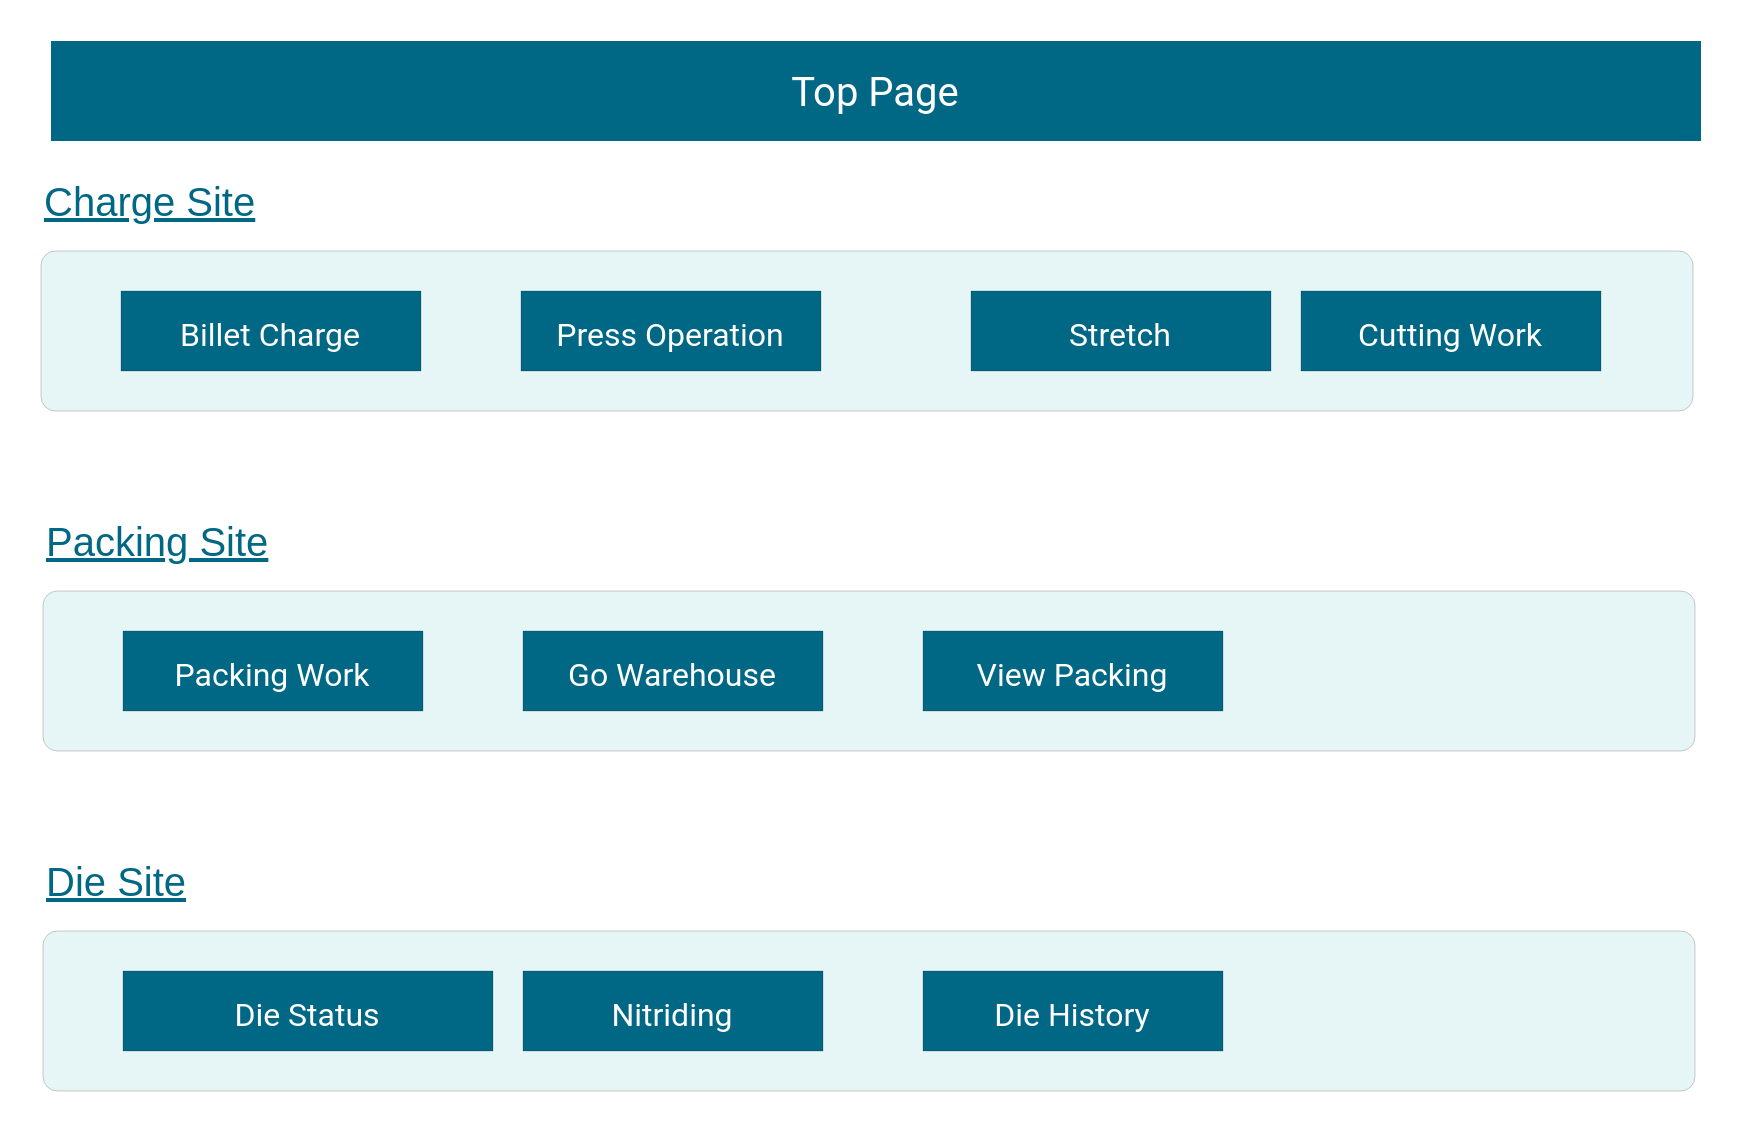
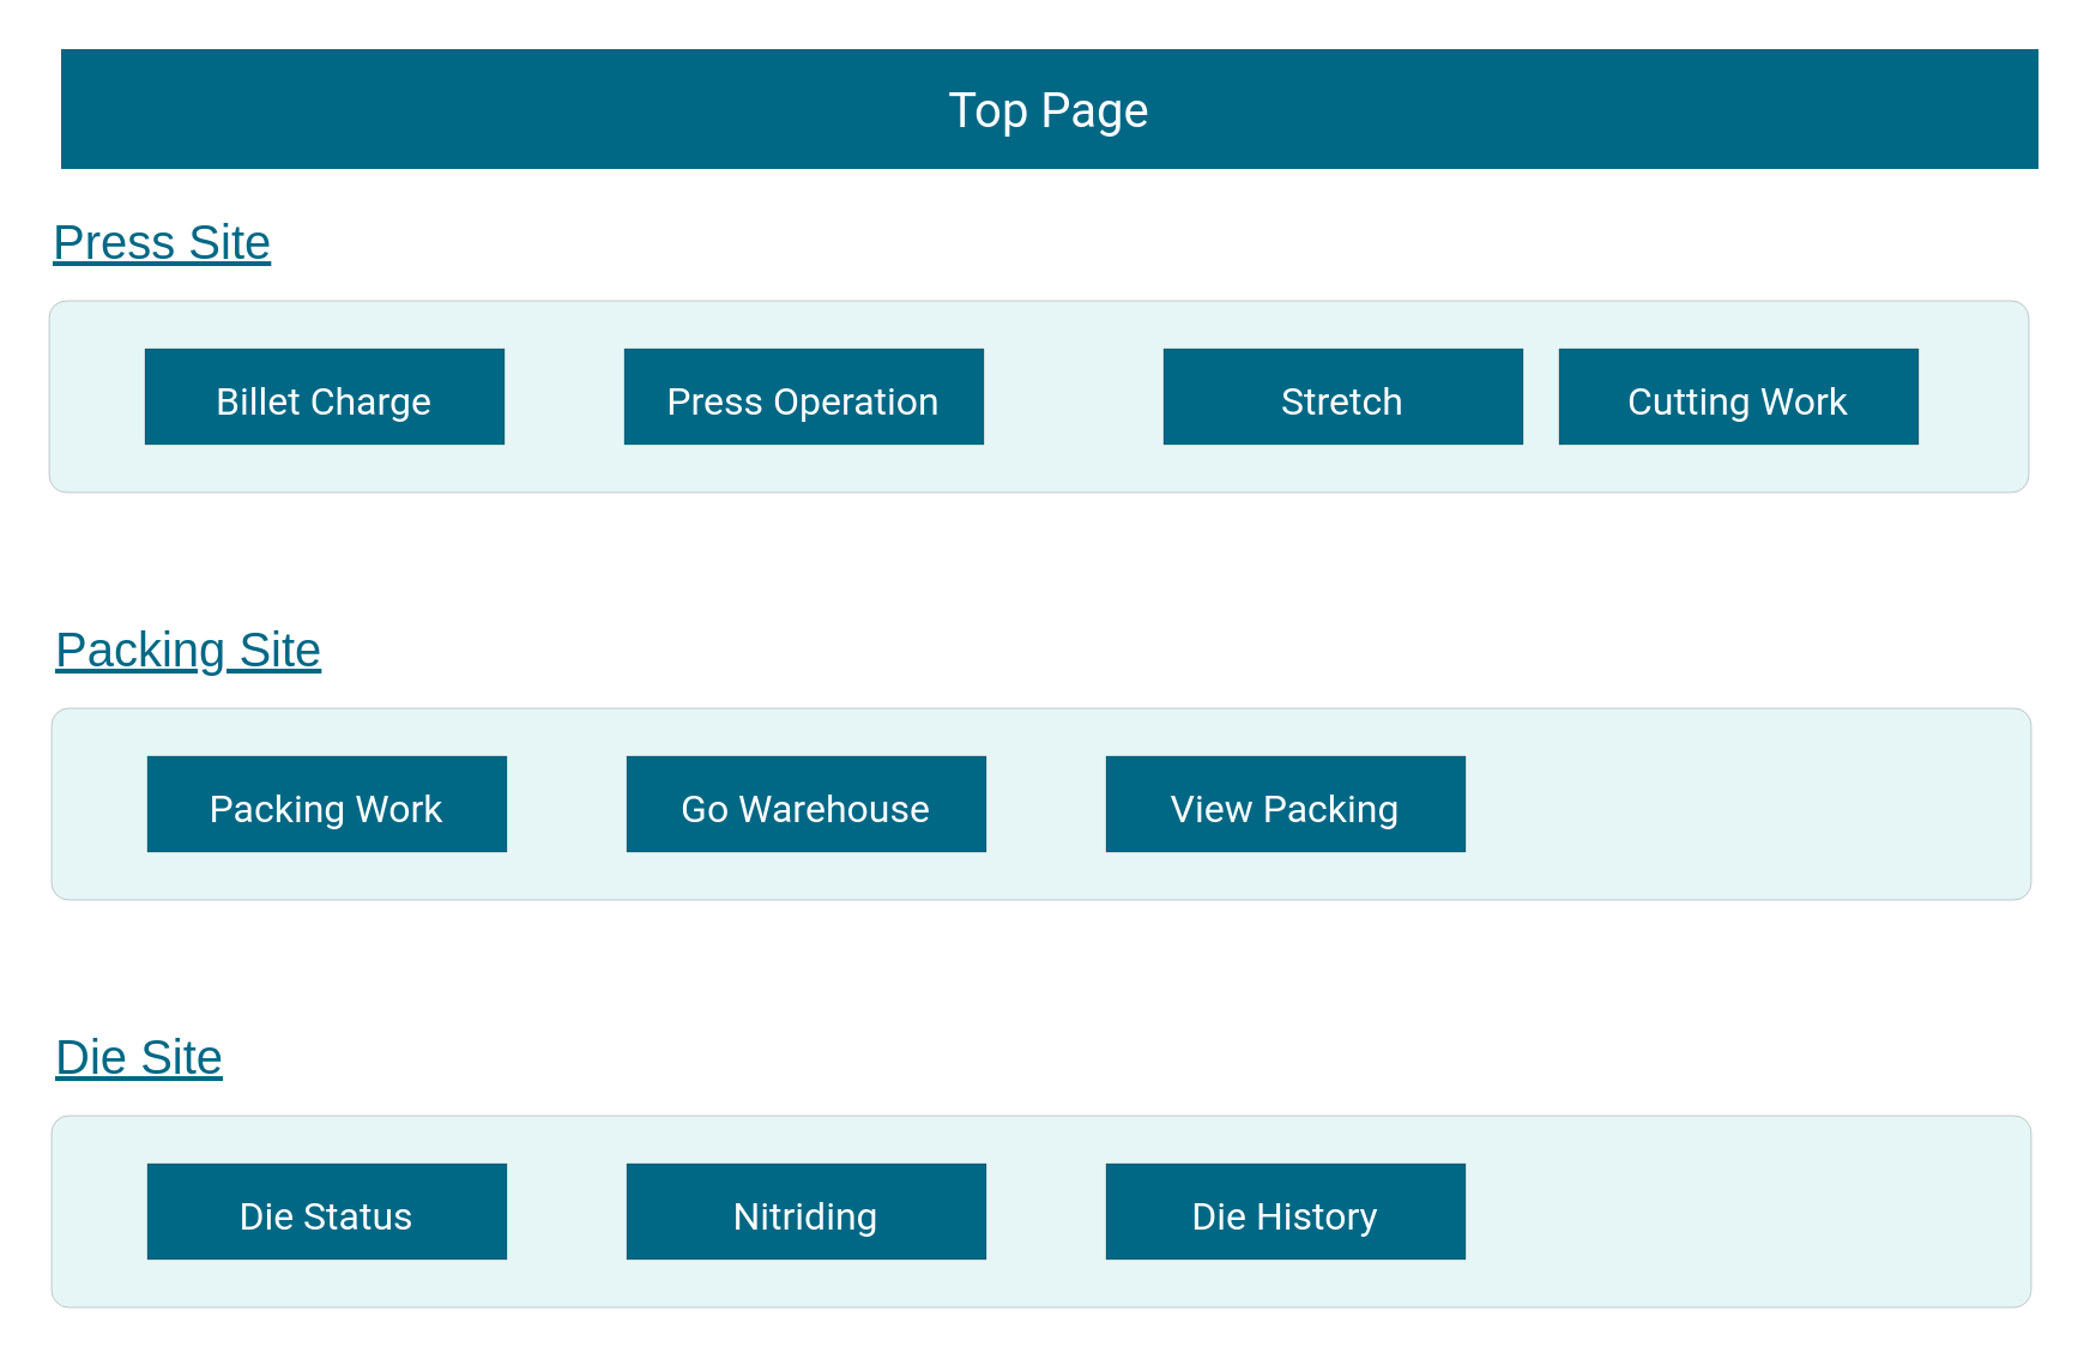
  <mxCell id="0" />
  <mxCell id="1" parent="0" />
  <mxCell id="2" value="&lt;font color=&quot;#ffffff&quot; style=&quot;font-size: 20px;&quot; data-font-src=&quot;https://fonts.googleapis.com/css?family=Roboto&quot; face=&quot;Roboto&quot;&gt;Top Page&lt;/font&gt;" style="rounded=0;whiteSpace=wrap;html=1;fillColor=#006885;strokeColor=none;strokeWidth=0;" vertex="1" parent="1"><mxGeometry x="25" y="20" width="825" height="50" as="geometry" /></mxCell>
- <mxCell id="3" value="&lt;font color=&quot;#006885&quot;&gt;&lt;u&gt;Charge Site&lt;/u&gt;&lt;/font&gt;" style="text;html=1;strokeColor=none;fillColor=none;align=left;verticalAlign=middle;whiteSpace=wrap;rounded=0;fontSize=20;fontColor=#FFFFFF;" vertex="1" parent="1"><mxGeometry y="85" width="160" height="30" as="geometry" x="20" /></mxCell>
+ <mxCell id="3" value="&lt;font color=&quot;#006885&quot;&gt;&lt;u&gt;Press Site&lt;/u&gt;&lt;/font&gt;" style="text;html=1;strokeColor=none;fillColor=none;align=left;verticalAlign=middle;whiteSpace=wrap;rounded=0;fontSize=20;fontColor=#FFFFFF;" vertex="1" parent="1"><mxGeometry y="85" width="160" height="30" as="geometry" x="20" /></mxCell>
  <mxCell id="4" value="" style="rounded=1;whiteSpace=wrap;html=1;fontSize=20;fontColor=#006885;fillColor=#E6F5F5;strokeWidth=0;arcSize=9;" vertex="1" parent="1"><mxGeometry y="125" width="826" height="80" as="geometry" x="20" /></mxCell>
  <mxCell id="5" value="&lt;font style=&quot;font-size: 16px;&quot; data-font-src=&quot;https://fonts.googleapis.com/css?family=Roboto&quot; face=&quot;Roboto&quot; color=&quot;#ffffff&quot;&gt;Billet Charge&lt;/font&gt;" style="rounded=0;whiteSpace=wrap;html=1;strokeWidth=0;fontSize=20;fontColor=#006885;fillColor=#006885;" vertex="1" parent="1"><mxGeometry x="60" y="145" width="150" height="40" as="geometry" /></mxCell>
  <mxCell id="6" value="&lt;font style=&quot;font-size: 16px;&quot; data-font-src=&quot;https://fonts.googleapis.com/css?family=Roboto&quot; face=&quot;Roboto&quot; color=&quot;#ffffff&quot;&gt;Press Operation&lt;/font&gt;" style="rounded=0;whiteSpace=wrap;html=1;strokeWidth=0;fontSize=20;fontColor=#006885;fillColor=#006885;" vertex="1" parent="1"><mxGeometry x="260" y="145" width="150" height="40" as="geometry" /></mxCell>
  <mxCell id="7" value="&lt;font style=&quot;font-size: 16px;&quot; data-font-src=&quot;https://fonts.googleapis.com/css?family=Roboto&quot; face=&quot;Roboto&quot; color=&quot;#ffffff&quot;&gt;Cutting Work&lt;/font&gt;" style="rounded=0;whiteSpace=wrap;html=1;strokeWidth=0;fontSize=20;fontColor=#006885;fillColor=#006885;" vertex="1" parent="1"><mxGeometry x="650" y="145" width="150" height="40" as="geometry" /></mxCell>
  <mxCell id="8" value="&lt;font style=&quot;font-size: 16px;&quot; data-font-src=&quot;https://fonts.googleapis.com/css?family=Roboto&quot; face=&quot;Roboto&quot; color=&quot;#ffffff&quot;&gt;Stretch&lt;/font&gt;" style="rounded=0;whiteSpace=wrap;html=1;strokeWidth=0;fontSize=20;fontColor=#006885;fillColor=#006885;" vertex="1" parent="1"><mxGeometry x="485" y="145" width="150" height="40" as="geometry" /></mxCell>
  <mxCell id="9" value="&lt;font color=&quot;#006885&quot;&gt;&lt;u&gt;Packing Site&lt;/u&gt;&lt;/font&gt;" style="text;html=1;strokeColor=none;fillColor=none;align=left;verticalAlign=middle;whiteSpace=wrap;rounded=0;fontSize=20;fontColor=#FFFFFF;" vertex="1" parent="1"><mxGeometry x="21" y="255" width="160" height="30" as="geometry" /></mxCell>
  <mxCell id="10" value="" style="rounded=1;whiteSpace=wrap;html=1;fontSize=20;fontColor=#006885;fillColor=#E6F5F5;strokeWidth=0;arcSize=9;" vertex="1" parent="1"><mxGeometry x="21" y="295" width="826" height="80" as="geometry" /></mxCell>
  <mxCell id="11" value="&lt;font style=&quot;font-size: 16px;&quot; data-font-src=&quot;https://fonts.googleapis.com/css?family=Roboto&quot; face=&quot;Roboto&quot; color=&quot;#ffffff&quot;&gt;Packing Work&lt;/font&gt;" style="rounded=0;whiteSpace=wrap;html=1;strokeWidth=0;fontSize=20;fontColor=#006885;fillColor=#006885;" vertex="1" parent="1"><mxGeometry x="61" y="315" width="150" height="40" as="geometry" /></mxCell>
  <mxCell id="12" value="&lt;font style=&quot;font-size: 16px;&quot; data-font-src=&quot;https://fonts.googleapis.com/css?family=Roboto&quot; face=&quot;Roboto&quot; color=&quot;#ffffff&quot;&gt;Go Warehouse&lt;/font&gt;" style="rounded=0;whiteSpace=wrap;html=1;strokeWidth=0;fontSize=20;fontColor=#006885;fillColor=#006885;" vertex="1" parent="1"><mxGeometry x="261" y="315" width="150" height="40" as="geometry" /></mxCell>
  <mxCell id="13" value="&lt;font style=&quot;font-size: 16px;&quot; data-font-src=&quot;https://fonts.googleapis.com/css?family=Roboto&quot; face=&quot;Roboto&quot; color=&quot;#ffffff&quot;&gt;View Packing&lt;/font&gt;" style="rounded=0;whiteSpace=wrap;html=1;strokeWidth=0;fontSize=20;fontColor=#006885;fillColor=#006885;" vertex="1" parent="1"><mxGeometry x="461" y="315" width="150" height="40" as="geometry" /></mxCell>
  <mxCell id="14" value="&lt;font color=&quot;#006885&quot;&gt;&lt;u&gt;Die Site&lt;/u&gt;&lt;/font&gt;" style="text;html=1;strokeColor=none;fillColor=none;align=left;verticalAlign=middle;whiteSpace=wrap;rounded=0;fontSize=20;fontColor=#FFFFFF;" vertex="1" parent="1"><mxGeometry x="21" y="425" width="160" height="30" as="geometry" /></mxCell>
  <mxCell id="15" value="" style="rounded=1;whiteSpace=wrap;html=1;fontSize=20;fontColor=#006885;fillColor=#E6F5F5;strokeWidth=0;arcSize=9;" vertex="1" parent="1"><mxGeometry x="21" y="465" width="826" height="80" as="geometry" /></mxCell>
- <mxCell id="16" value="&lt;font face=&quot;Roboto&quot; color=&quot;#ffffff&quot;&gt;&lt;span style=&quot;font-size: 16px;&quot;&gt;Die Status&lt;/span&gt;&lt;/font&gt;" style="rounded=0;whiteSpace=wrap;html=1;strokeWidth=0;fontSize=20;fontColor=#006885;fillColor=#006885;" vertex="1" parent="1"><mxGeometry x="61" y="485" width="185" height="40" as="geometry" /></mxCell>
+ <mxCell id="16" value="&lt;font face=&quot;Roboto&quot; color=&quot;#ffffff&quot;&gt;&lt;span style=&quot;font-size: 16px;&quot;&gt;Die Status&lt;/span&gt;&lt;/font&gt;" style="rounded=0;whiteSpace=wrap;html=1;strokeWidth=0;fontSize=20;fontColor=#006885;fillColor=#006885;" vertex="1" parent="1"><mxGeometry x="61" y="485" width="150" height="40" as="geometry" /></mxCell>
  <mxCell id="17" value="&lt;font style=&quot;font-size: 16px;&quot; data-font-src=&quot;https://fonts.googleapis.com/css?family=Roboto&quot; face=&quot;Roboto&quot; color=&quot;#ffffff&quot;&gt;Nitriding&lt;/font&gt;" style="rounded=0;whiteSpace=wrap;html=1;strokeWidth=0;fontSize=20;fontColor=#006885;fillColor=#006885;" vertex="1" parent="1"><mxGeometry x="261" y="485" width="150" height="40" as="geometry" /></mxCell>
  <mxCell id="18" value="&lt;font style=&quot;font-size: 16px;&quot; data-font-src=&quot;https://fonts.googleapis.com/css?family=Roboto&quot; face=&quot;Roboto&quot; color=&quot;#ffffff&quot;&gt;Die History&lt;/font&gt;" style="rounded=0;whiteSpace=wrap;html=1;strokeWidth=0;fontSize=20;fontColor=#006885;fillColor=#006885;" vertex="1" parent="1"><mxGeometry x="461" y="485" width="150" height="40" as="geometry" /></mxCell>
